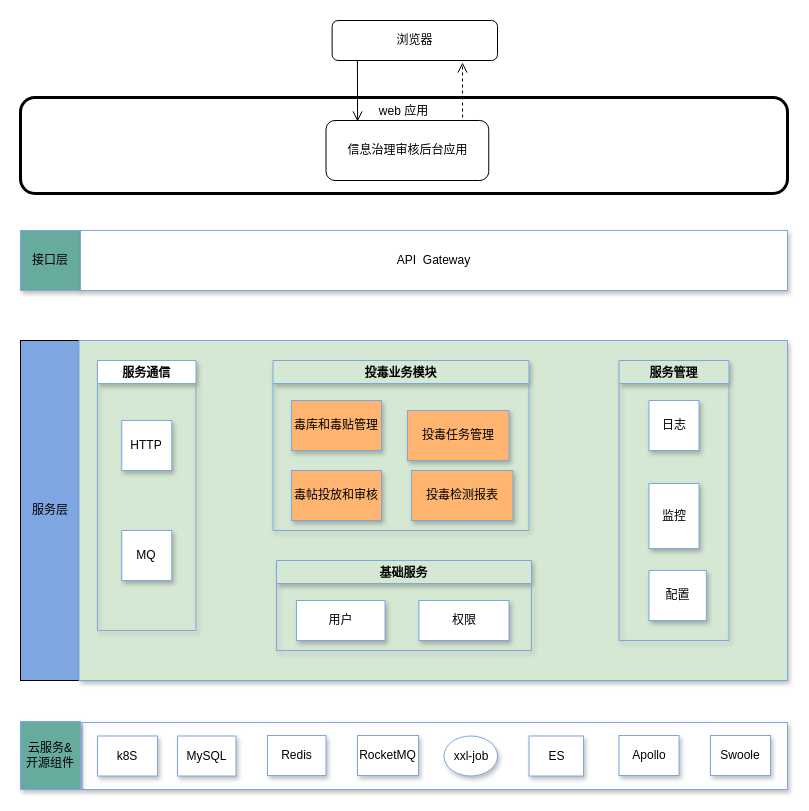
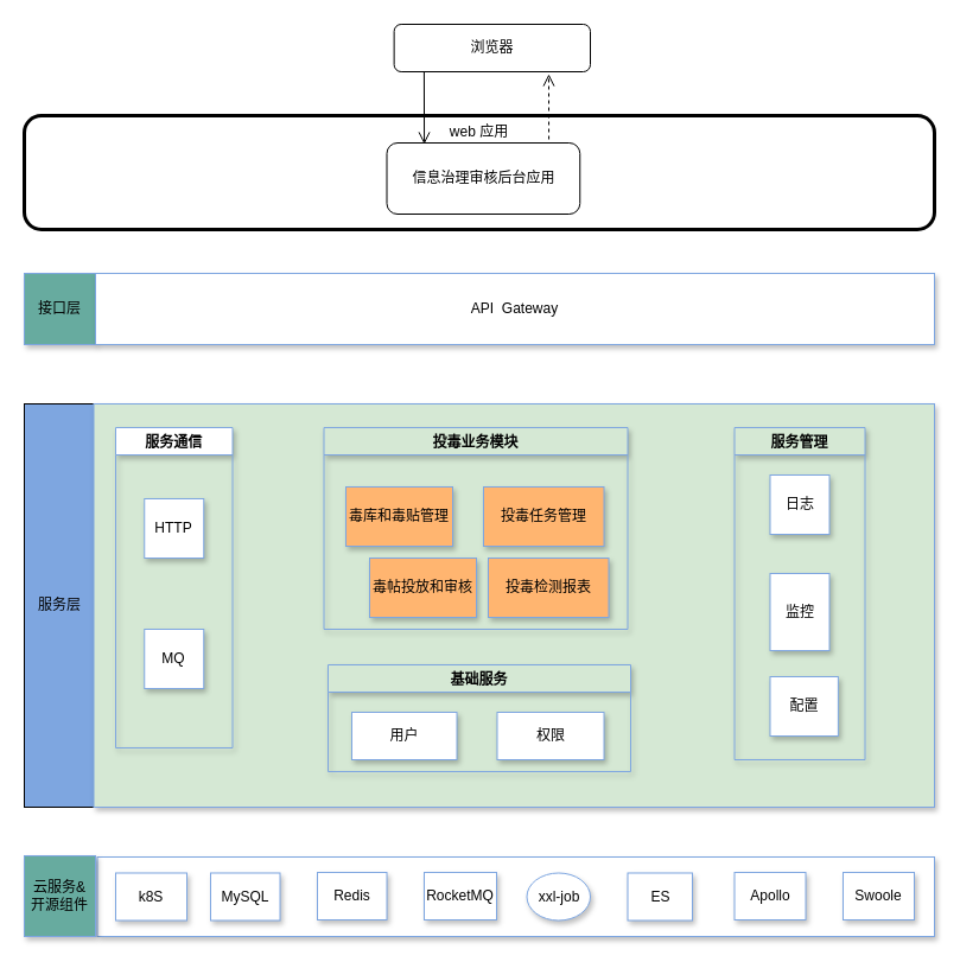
  <mxCell id="0" />
  <mxCell id="1" parent="0" />
  <mxCell id="2" value="浏览器" style="rounded=1;whiteSpace=wrap;html=1;" vertex="1" parent="1"><mxGeometry x="331.63" y="20" width="165.37" height="40" as="geometry" /></mxCell>
  <mxCell id="3" value="web&amp;nbsp;应用" style="shape=ext;rounded=1;html=1;whiteSpace=wrap;strokeWidth=3;align=center;verticalAlign=top;fillColor=#FFFFFF;" vertex="1" parent="1"><mxGeometry x="20" y="97" width="767" height="96" as="geometry" /></mxCell>
  <mxCell id="4" value="信息治理审核后台应用" style="rounded=1;whiteSpace=wrap;html=1;" vertex="1" parent="1"><mxGeometry x="325.5" y="120" width="162.75" height="60" as="geometry" /></mxCell>
  <mxCell id="5" value="" style="endArrow=none;html=1;" edge="1" parent="1"><mxGeometry width="50" height="50" relative="1" as="geometry"><mxPoint x="397" y="350" as="sourcePoint" /><mxPoint x="397" y="350" as="targetPoint" /></mxGeometry></mxCell>
  <mxCell id="6" value="服务层" style="rounded=0;whiteSpace=wrap;html=1;direction=south;fillColor=#7EA6E0;" vertex="1" parent="1"><mxGeometry x="20" y="340" width="60" height="340" as="geometry" /></mxCell>
  <mxCell id="7" value="" style="rounded=0;whiteSpace=wrap;html=1;shadow=1;strokeColor=#7EA6E0;fillColor=#D5E8D4;direction=south;" vertex="1" parent="1"><mxGeometry x="78.5" y="340" width="708.5" height="340" as="geometry" /></mxCell>
  <mxCell id="8" value="服务通信" style="swimlane;shadow=1;strokeColor=#7EA6E0;fillColor=#FFFFFF;" vertex="1" parent="1"><mxGeometry x="97" y="360" width="98.5" height="270" as="geometry" /></mxCell>
  <mxCell id="9" value="HTTP" style="rounded=0;whiteSpace=wrap;html=1;shadow=1;strokeColor=#7EA6E0;fillColor=#FFFFFF;" vertex="1" parent="8"><mxGeometry x="24.25" y="60" width="50" height="50" as="geometry" /></mxCell>
  <mxCell id="10" value="MQ" style="rounded=0;whiteSpace=wrap;html=1;shadow=1;strokeColor=#7EA6E0;fillColor=#FFFFFF;" vertex="1" parent="8"><mxGeometry x="24.25" y="170" width="50" height="50" as="geometry" /></mxCell>
  <mxCell id="11" value="投毒业务模块" style="swimlane;shadow=1;strokeColor=#7EA6E0;fillColor=#D5E8D4;" vertex="1" parent="1"><mxGeometry x="272.5" y="360" width="256" height="170" as="geometry" /></mxCell>
- <mxCell id="12" value="毒库和毒贴管理" style="rounded=0;whiteSpace=wrap;html=1;shadow=1;strokeColor=#7EA6E0;fillColor=#FFB570;" vertex="1" parent="11"><mxGeometry x="18.5" y="40" width="90" height="50" as="geometry" /></mxCell>
+ <mxCell id="12" value="毒库和毒贴管理" style="rounded=0;whiteSpace=wrap;html=1;shadow=1;strokeColor=#7EA6E0;fillColor=#FFB570;" vertex="1" parent="11"><mxGeometry x="18.5" y="50" width="90" height="50" as="geometry" /></mxCell>
  <mxCell id="13" value="&lt;div&gt;投毒检测报表&lt;/div&gt;" style="rounded=0;whiteSpace=wrap;html=1;shadow=1;strokeColor=#7EA6E0;fillColor=#FFB570;" vertex="1" parent="11"><mxGeometry x="138.5" y="110" width="101.5" height="50" as="geometry" /></mxCell>
- <mxCell id="14" value="&lt;div&gt;&lt;br&gt;&lt;/div&gt;&lt;div&gt;毒帖投放和审核&lt;/div&gt;&lt;div&gt;&lt;br&gt;&lt;/div&gt;" style="rounded=0;whiteSpace=wrap;html=1;shadow=1;strokeColor=#7EA6E0;fillColor=#FFB570;" vertex="1" parent="11"><mxGeometry x="18.5" y="110" width="90" height="50" as="geometry" /></mxCell>
+ <mxCell id="14" value="&lt;div&gt;&lt;br&gt;&lt;/div&gt;&lt;div&gt;毒帖投放和审核&lt;/div&gt;&lt;div&gt;&lt;br&gt;&lt;/div&gt;" style="rounded=0;whiteSpace=wrap;html=1;shadow=1;strokeColor=#7EA6E0;fillColor=#FFB570;" vertex="1" parent="11"><mxGeometry x="38.5" y="110" width="90" height="50" as="geometry" /></mxCell>
  <mxCell id="15" value="服务管理" style="swimlane;shadow=1;strokeColor=#7EA6E0;fillColor=#D5E8D4;" vertex="1" parent="1"><mxGeometry x="618.5" y="360" width="110.01" height="280" as="geometry" /></mxCell>
  <mxCell id="16" value="监控" style="rounded=0;whiteSpace=wrap;html=1;shadow=1;strokeColor=#7EA6E0;fillColor=#FFFFFF;" vertex="1" parent="15"><mxGeometry x="30" y="123" width="50" height="65" as="geometry" /></mxCell>
  <mxCell id="17" value="日志" style="rounded=0;whiteSpace=wrap;html=1;shadow=1;strokeColor=#7EA6E0;fillColor=#FFFFFF;" vertex="1" parent="15"><mxGeometry x="30" y="40" width="50" height="50" as="geometry" /></mxCell>
  <mxCell id="18" value="配置" style="rounded=0;whiteSpace=wrap;html=1;shadow=1;strokeColor=#7EA6E0;fillColor=#FFFFFF;" vertex="1" parent="15"><mxGeometry x="30.0" y="210" width="57.37" height="50" as="geometry" /></mxCell>
  <mxCell id="19" value="基础服务" style="swimlane;shadow=1;strokeColor=#7EA6E0;fillColor=#D5E8D4;" vertex="1" parent="1"><mxGeometry x="276" y="560" width="255" height="90" as="geometry" /></mxCell>
  <mxCell id="20" value="用户" style="rounded=0;whiteSpace=wrap;html=1;shadow=1;strokeColor=#7EA6E0;fillColor=#FFFFFF;" vertex="1" parent="19"><mxGeometry x="20" y="40" width="88.5" height="40" as="geometry" /></mxCell>
  <mxCell id="21" value="权限" style="rounded=0;whiteSpace=wrap;html=1;shadow=1;strokeColor=#7EA6E0;fillColor=#FFFFFF;" vertex="1" parent="19"><mxGeometry x="142.5" y="40" width="90" height="40" as="geometry" /></mxCell>
  <mxCell id="22" value="&lt;div&gt;&lt;br&gt;&lt;/div&gt;&lt;div&gt;投毒任务管理&lt;/div&gt;&lt;div&gt;&lt;br&gt;&lt;/div&gt;" style="rounded=0;whiteSpace=wrap;html=1;shadow=1;strokeColor=#7EA6E0;fillColor=#FFB570;align=center;" vertex="1" parent="1"><mxGeometry x="407" y="410" width="101.5" height="50" as="geometry" /></mxCell>
  <mxCell id="23" value="接口层" style="rounded=0;whiteSpace=wrap;html=1;shadow=1;strokeColor=#7EA6E0;fillColor=#67AB9F;direction=south;" vertex="1" parent="1"><mxGeometry x="20" y="230" width="60" height="60" as="geometry" /></mxCell>
  <mxCell id="24" value="API&amp;nbsp; Gateway" style="rounded=0;whiteSpace=wrap;html=1;shadow=1;strokeColor=#7EA6E0;fillColor=#FFFFFF;" vertex="1" parent="1"><mxGeometry x="80" y="230" width="707" height="60" as="geometry" /></mxCell>
  <mxCell id="25" value="" style="rounded=0;whiteSpace=wrap;html=1;shadow=1;strokeColor=#7EA6E0;fillColor=#FFFFFF;" vertex="1" parent="1"><mxGeometry x="81.5" y="722" width="705.5" height="67" as="geometry" /></mxCell>
  <mxCell id="26" value="云服务&amp;amp;&lt;br&gt;开源组件" style="rounded=0;whiteSpace=wrap;html=1;shadow=1;strokeColor=#7EA6E0;fillColor=#67AB9F;direction=south;" vertex="1" parent="1"><mxGeometry x="20" y="721" width="60" height="68" as="geometry" /></mxCell>
  <mxCell id="27" value="k8S" style="rounded=0;whiteSpace=wrap;html=1;shadow=1;strokeColor=#7EA6E0;fillColor=#FFFFFF;" vertex="1" parent="1"><mxGeometry x="97" y="735.5" width="60" height="40" as="geometry" /></mxCell>
  <mxCell id="28" value="MySQL" style="rounded=0;whiteSpace=wrap;html=1;shadow=1;strokeColor=#7EA6E0;fillColor=#FFFFFF;" vertex="1" parent="1"><mxGeometry x="177" y="735.5" width="58.5" height="40" as="geometry" /></mxCell>
  <mxCell id="29" value="Redis" style="rounded=0;whiteSpace=wrap;html=1;shadow=1;strokeColor=#7EA6E0;fillColor=#FFFFFF;" vertex="1" parent="1"><mxGeometry x="267" y="735" width="58.5" height="40" as="geometry" /></mxCell>
  <mxCell id="30" value="RocketMQ" style="rounded=0;whiteSpace=wrap;html=1;shadow=1;strokeColor=#7EA6E0;fillColor=#FFFFFF;" vertex="1" parent="1"><mxGeometry x="357" y="735" width="61" height="40" as="geometry" /></mxCell>
  <mxCell id="31" value="xxl-job" style="ellipse;whiteSpace=wrap;html=1;shadow=1;strokeColor=#7EA6E0;fillColor=#FFFFFF;" vertex="1" parent="1"><mxGeometry x="443.5" y="735.5" width="53.5" height="40" as="geometry" /></mxCell>
  <mxCell id="32" value="ES" style="rounded=0;whiteSpace=wrap;html=1;shadow=1;strokeColor=#7EA6E0;fillColor=#FFFFFF;" vertex="1" parent="1"><mxGeometry x="528.5" y="735.5" width="54.5" height="40" as="geometry" /></mxCell>
  <mxCell id="33" value="Apollo" style="rounded=0;whiteSpace=wrap;html=1;shadow=1;strokeColor=#7EA6E0;fillColor=#FFFFFF;" vertex="1" parent="1"><mxGeometry x="618.5" y="735" width="60" height="40" as="geometry" /></mxCell>
  <mxCell id="34" value="Swoole" style="rounded=0;whiteSpace=wrap;html=1;shadow=1;strokeColor=#7EA6E0;fillColor=#FFFFFF;" vertex="1" parent="1"><mxGeometry x="710" y="735" width="60" height="40" as="geometry" /></mxCell>
  <mxCell id="35" value="" style="html=1;verticalAlign=bottom;endArrow=open;dashed=1;endSize=8;exitX=0.839;exitY=-0.05;exitDx=0;exitDy=0;exitPerimeter=0;" edge="1" parent="1" source="4"><mxGeometry relative="1" as="geometry"><mxPoint x="407" y="220" as="sourcePoint" /><mxPoint x="462" y="62" as="targetPoint" /></mxGeometry></mxCell>
  <mxCell id="36" value="" style="html=1;verticalAlign=bottom;endArrow=open;dashed=0;endSize=8;exitX=0.153;exitY=1;exitDx=0;exitDy=0;exitPerimeter=0;entryX=0.194;entryY=0.017;entryDx=0;entryDy=0;entryPerimeter=0;" edge="1" parent="1" source="2" target="4"><mxGeometry relative="1" as="geometry"><mxPoint x="407" y="220" as="sourcePoint" /><mxPoint x="327" y="220" as="targetPoint" /></mxGeometry></mxCell>
